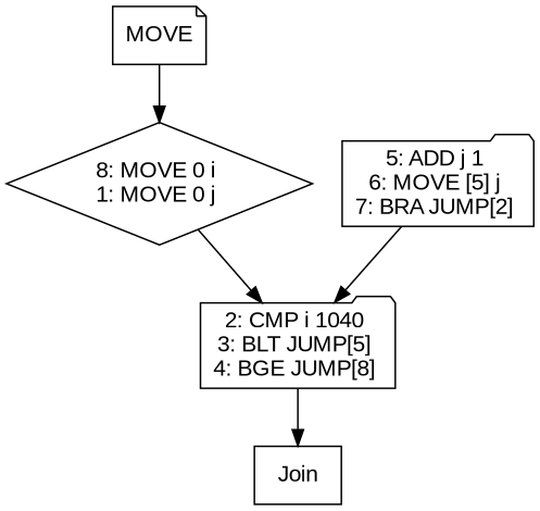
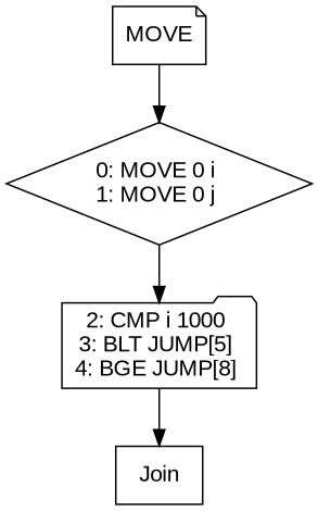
  digraph {
    fontname="Liberation Sans"
    node [fontname="Liberation Sans" shape=folder]
    edge [fontname="Liberation Sans"]
    n1 [label=MOVE shape=note]
-   n2 [label="8: MOVE 0 i \n1: MOVE 0 j \n" shape=diamond]
-   n3 [label="2: CMP i 1040 \n3: BLT JUMP[5] \n4: BGE JUMP[8] \n"]
+   n2 [label="0: MOVE 0 i \n1: MOVE 0 j \n" shape=diamond]
+   n3 [label="2: CMP i 1000 \n3: BLT JUMP[5] \n4: BGE JUMP[8] \n"]
    n4 [label=Join shape=box]
-   n5 [label="5: ADD j 1 \n6: MOVE [5] j \n7: BRA JUMP[2] \n"]
    n1 -> n2
    n2 -> n3
    n3 -> n4
-   n5 -> n3
  }
